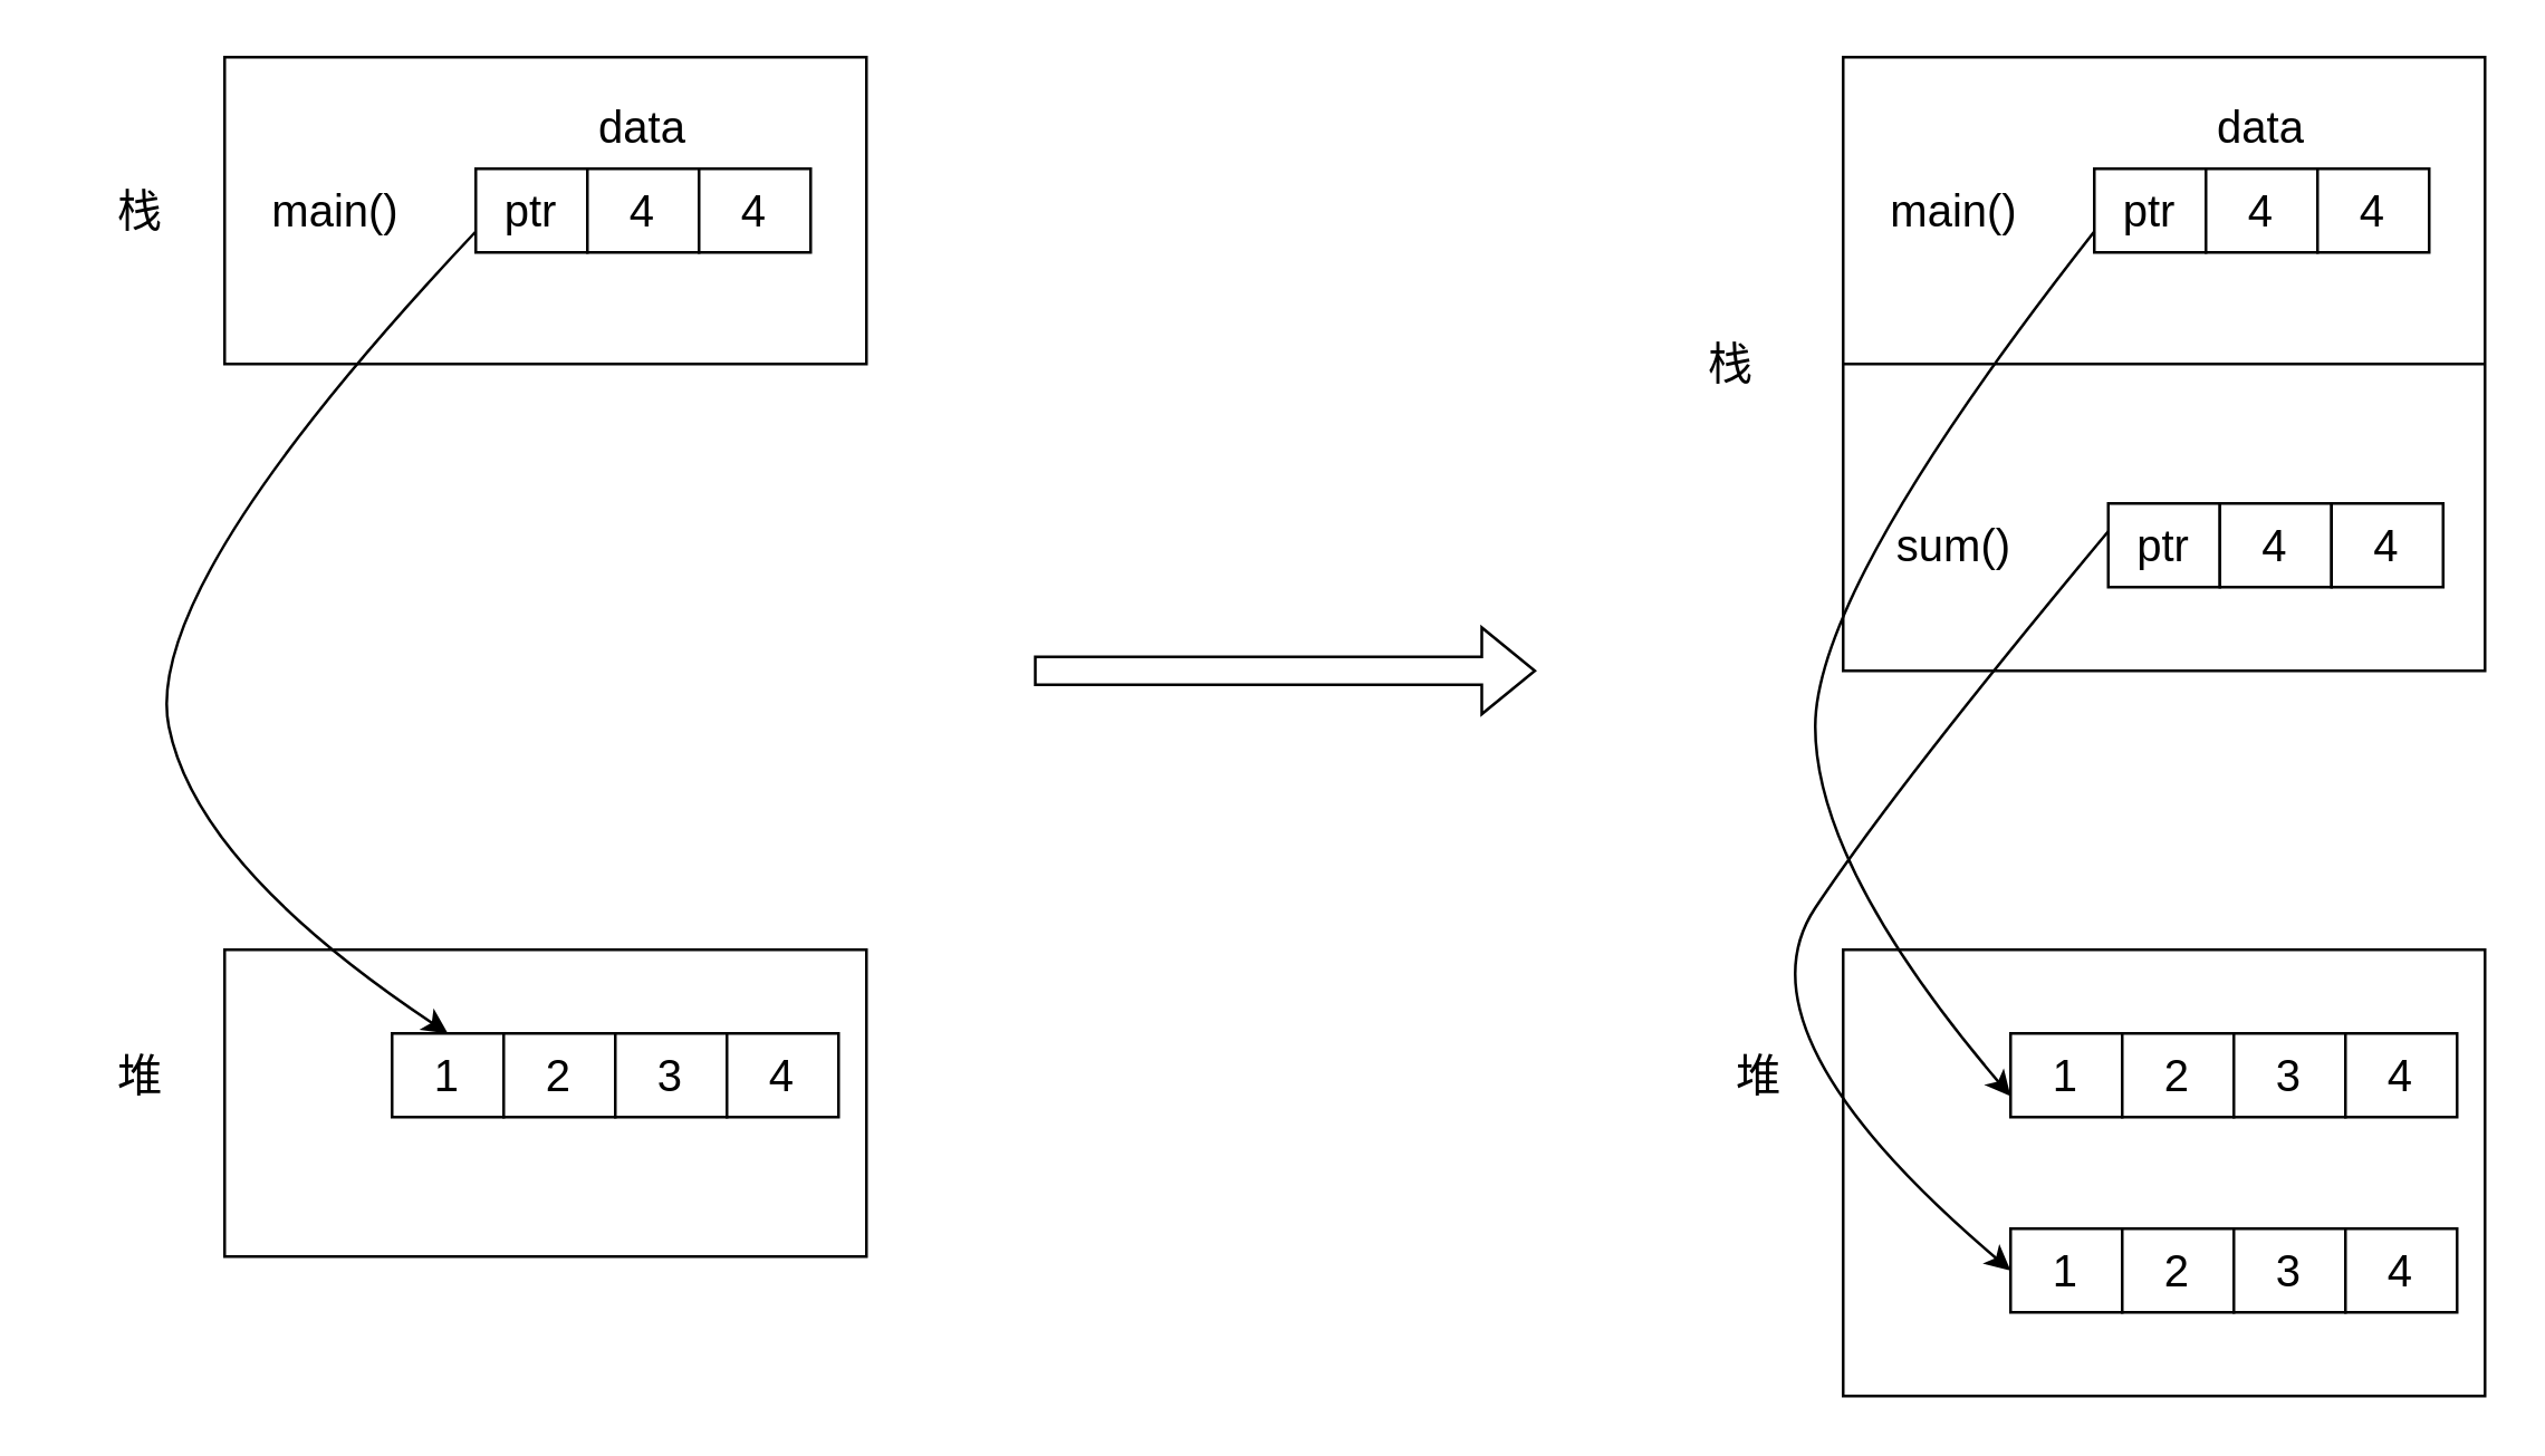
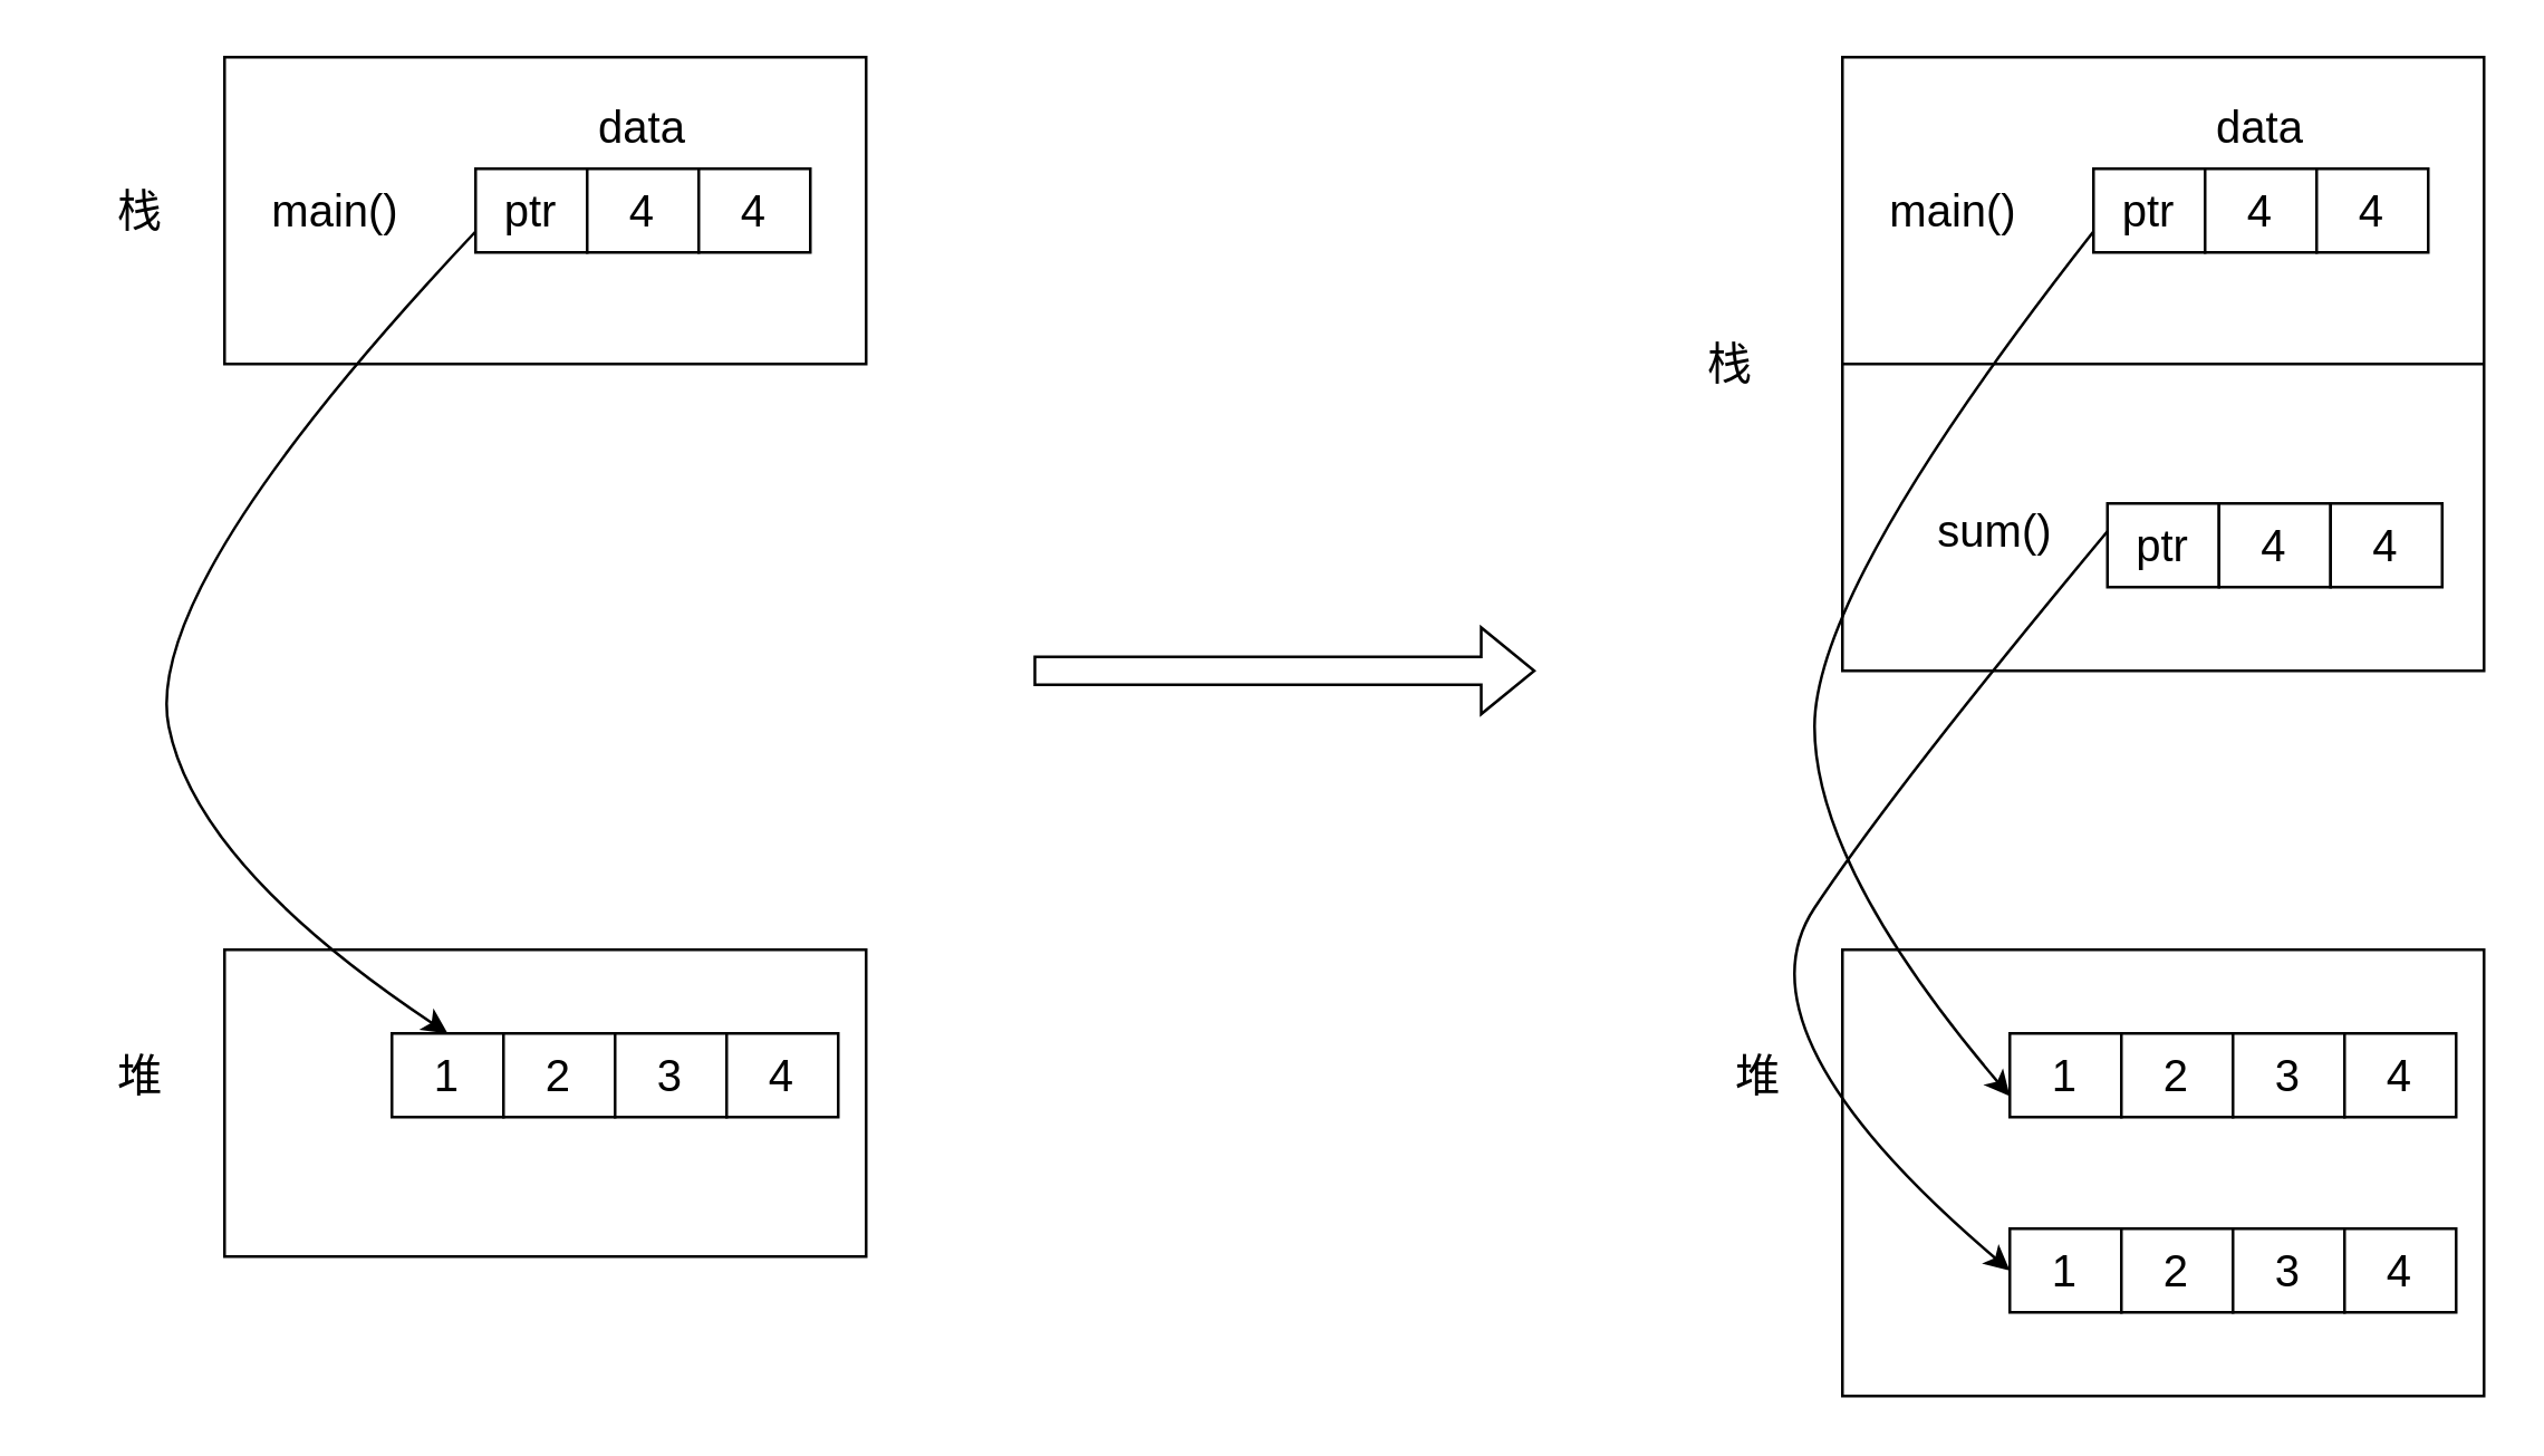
  <mxCell id="0" />
  <mxCell id="1" parent="0" />
  <mxCell id="2" value="" style="rounded=0;whiteSpace=wrap;html=1;" vertex="1" parent="1"><mxGeometry x="80" y="20" width="230" height="110" as="geometry" /></mxCell>
  <mxCell id="3" value="" style="rounded=0;whiteSpace=wrap;html=1;" vertex="1" parent="1"><mxGeometry x="80" y="340" width="230" height="110" as="geometry" /></mxCell>
  <mxCell id="4" value="&lt;font style=&quot;font-size: 16px;&quot;&gt;栈&lt;/font&gt;" style="text;html=1;strokeColor=none;fillColor=none;align=center;verticalAlign=middle;whiteSpace=wrap;rounded=0;" vertex="1" parent="1"><mxGeometry x="20" y="60" width="60" height="30" as="geometry" /></mxCell>
  <mxCell id="5" value="&lt;font style=&quot;font-size: 16px;&quot;&gt;堆&lt;/font&gt;" style="text;html=1;strokeColor=none;fillColor=none;align=center;verticalAlign=middle;whiteSpace=wrap;rounded=0;" vertex="1" parent="1"><mxGeometry x="20" y="370" width="60" height="30" as="geometry" /></mxCell>
  <mxCell id="6" value="main()" style="text;html=1;strokeColor=none;fillColor=none;align=center;verticalAlign=middle;whiteSpace=wrap;rounded=0;fontSize=16;" vertex="1" parent="1"><mxGeometry x="90" y="60" width="60" height="30" as="geometry" /></mxCell>
  <mxCell id="7" value="1" style="rounded=0;whiteSpace=wrap;html=1;fontSize=16;" vertex="1" parent="1"><mxGeometry x="140" y="370" width="40" height="30" as="geometry" /></mxCell>
  <mxCell id="8" value="2" style="rounded=0;whiteSpace=wrap;html=1;fontSize=16;" vertex="1" parent="1"><mxGeometry x="180" y="370" width="40" height="30" as="geometry" /></mxCell>
  <mxCell id="9" value="3" style="rounded=0;whiteSpace=wrap;html=1;fontSize=16;" vertex="1" parent="1"><mxGeometry x="220" y="370" width="40" height="30" as="geometry" /></mxCell>
  <mxCell id="10" value="4" style="rounded=0;whiteSpace=wrap;html=1;fontSize=16;" vertex="1" parent="1"><mxGeometry x="260" y="370" width="40" height="30" as="geometry" /></mxCell>
  <mxCell id="11" value="ptr" style="rounded=0;whiteSpace=wrap;html=1;fontSize=16;" vertex="1" parent="1"><mxGeometry x="170" y="60" width="40" height="30" as="geometry" /></mxCell>
  <mxCell id="12" value="4" style="rounded=0;whiteSpace=wrap;html=1;fontSize=16;" vertex="1" parent="1"><mxGeometry x="210" y="60" width="40" height="30" as="geometry" /></mxCell>
  <mxCell id="13" value="4" style="rounded=0;whiteSpace=wrap;html=1;fontSize=16;" vertex="1" parent="1"><mxGeometry x="250" y="60" width="40" height="30" as="geometry" /></mxCell>
  <mxCell id="14" value="data" style="text;html=1;strokeColor=none;fillColor=none;align=center;verticalAlign=middle;whiteSpace=wrap;rounded=0;fontSize=16;" vertex="1" parent="1"><mxGeometry x="200" y="30" width="60" height="30" as="geometry" /></mxCell>
  <mxCell id="15" value="" style="curved=1;endArrow=classic;html=1;rounded=0;fontSize=16;exitX=0;exitY=0.75;exitDx=0;exitDy=0;entryX=0.5;entryY=0;entryDx=0;entryDy=0;" edge="1" parent="1" source="11" target="7"><mxGeometry width="50" height="50" relative="1" as="geometry"><mxPoint x="-30" y="340" as="sourcePoint" /><mxPoint x="20" y="290" as="targetPoint" /><Array as="points"><mxPoint x="50" y="210" /><mxPoint x="70" y="310" /></Array></mxGeometry></mxCell>
  <mxCell id="16" value="" style="rounded=0;whiteSpace=wrap;html=1;" vertex="1" parent="1"><mxGeometry x="660" y="20" width="230" height="220" as="geometry" /></mxCell>
  <mxCell id="17" value="" style="rounded=0;whiteSpace=wrap;html=1;" vertex="1" parent="1"><mxGeometry x="660" y="340" width="230" height="160" as="geometry" /></mxCell>
  <mxCell id="18" value="&lt;font style=&quot;font-size: 16px;&quot;&gt;栈&lt;/font&gt;" style="text;html=1;strokeColor=none;fillColor=none;align=center;verticalAlign=middle;whiteSpace=wrap;rounded=0;" vertex="1" parent="1"><mxGeometry x="590" y="115" width="60" height="30" as="geometry" /></mxCell>
  <mxCell id="19" value="&lt;font style=&quot;font-size: 16px;&quot;&gt;堆&lt;/font&gt;" style="text;html=1;strokeColor=none;fillColor=none;align=center;verticalAlign=middle;whiteSpace=wrap;rounded=0;" vertex="1" parent="1"><mxGeometry x="600" y="370" width="60" height="30" as="geometry" /></mxCell>
  <mxCell id="20" value="" style="endArrow=none;html=1;rounded=0;fontSize=16;exitX=0;exitY=0.5;exitDx=0;exitDy=0;entryX=1;entryY=0.5;entryDx=0;entryDy=0;" edge="1" parent="1" source="16" target="16"><mxGeometry width="50" height="50" relative="1" as="geometry"><mxPoint x="710" y="130" as="sourcePoint" /><mxPoint x="760" y="80" as="targetPoint" /></mxGeometry></mxCell>
  <mxCell id="21" value="main()" style="text;html=1;strokeColor=none;fillColor=none;align=center;verticalAlign=middle;whiteSpace=wrap;rounded=0;fontSize=16;" vertex="1" parent="1"><mxGeometry x="670" y="60" width="60" height="30" as="geometry" /></mxCell>
- <mxCell id="22" value="sum()" style="text;html=1;strokeColor=none;fillColor=none;align=center;verticalAlign=middle;whiteSpace=wrap;rounded=0;fontSize=16;" vertex="1" parent="1"><mxGeometry x="670" y="180" width="60" height="30" as="geometry" /></mxCell>
+ <mxCell id="22" value="sum()" style="text;html=1;strokeColor=none;fillColor=none;align=center;verticalAlign=middle;whiteSpace=wrap;rounded=0;fontSize=16;" vertex="1" parent="1"><mxGeometry x="685" y="175" width="60" height="30" as="geometry" /></mxCell>
  <mxCell id="23" value="1" style="rounded=0;whiteSpace=wrap;html=1;fontSize=16;" vertex="1" parent="1"><mxGeometry x="720" y="370" width="40" height="30" as="geometry" /></mxCell>
  <mxCell id="24" value="2" style="rounded=0;whiteSpace=wrap;html=1;fontSize=16;" vertex="1" parent="1"><mxGeometry x="760" y="370" width="40" height="30" as="geometry" /></mxCell>
  <mxCell id="25" value="3" style="rounded=0;whiteSpace=wrap;html=1;fontSize=16;" vertex="1" parent="1"><mxGeometry x="800" y="370" width="40" height="30" as="geometry" /></mxCell>
  <mxCell id="26" value="4" style="rounded=0;whiteSpace=wrap;html=1;fontSize=16;" vertex="1" parent="1"><mxGeometry x="840" y="370" width="40" height="30" as="geometry" /></mxCell>
  <mxCell id="27" value="ptr" style="rounded=0;whiteSpace=wrap;html=1;fontSize=16;" vertex="1" parent="1"><mxGeometry x="750" y="60" width="40" height="30" as="geometry" /></mxCell>
  <mxCell id="28" value="4" style="rounded=0;whiteSpace=wrap;html=1;fontSize=16;" vertex="1" parent="1"><mxGeometry x="790" y="60" width="40" height="30" as="geometry" /></mxCell>
  <mxCell id="29" value="4" style="rounded=0;whiteSpace=wrap;html=1;fontSize=16;" vertex="1" parent="1"><mxGeometry x="830" y="60" width="40" height="30" as="geometry" /></mxCell>
  <mxCell id="30" value="data" style="text;html=1;strokeColor=none;fillColor=none;align=center;verticalAlign=middle;whiteSpace=wrap;rounded=0;fontSize=16;" vertex="1" parent="1"><mxGeometry x="780" y="30" width="60" height="30" as="geometry" /></mxCell>
  <mxCell id="31" value="ptr" style="rounded=0;whiteSpace=wrap;html=1;fontSize=16;" vertex="1" parent="1"><mxGeometry x="755" y="180" width="40" height="30" as="geometry" /></mxCell>
  <mxCell id="32" value="4" style="rounded=0;whiteSpace=wrap;html=1;fontSize=16;" vertex="1" parent="1"><mxGeometry x="795" y="180" width="40" height="30" as="geometry" /></mxCell>
  <mxCell id="33" value="4" style="rounded=0;whiteSpace=wrap;html=1;fontSize=16;" vertex="1" parent="1"><mxGeometry x="835" y="180" width="40" height="30" as="geometry" /></mxCell>
  <mxCell id="34" value="" style="curved=1;endArrow=classic;html=1;rounded=0;fontSize=16;exitX=0;exitY=0.75;exitDx=0;exitDy=0;entryX=0;entryY=0.75;entryDx=0;entryDy=0;" edge="1" parent="1" source="27" target="23"><mxGeometry width="50" height="50" relative="1" as="geometry"><mxPoint x="550" y="340" as="sourcePoint" /><mxPoint x="600" y="290" as="targetPoint" /><Array as="points"><mxPoint x="650" y="210" /><mxPoint x="650" y="310" /></Array></mxGeometry></mxCell>
  <mxCell id="35" value="" style="shape=flexArrow;endArrow=classic;html=1;rounded=0;fontSize=16;" edge="1" parent="1"><mxGeometry width="50" height="50" relative="1" as="geometry"><mxPoint x="370" y="240" as="sourcePoint" /><mxPoint x="550" y="240" as="targetPoint" /></mxGeometry></mxCell>
  <mxCell id="36" value="" style="curved=1;endArrow=classic;html=1;rounded=0;fontSize=16;exitX=0;exitY=0.75;exitDx=0;exitDy=0;entryX=0;entryY=0.5;entryDx=0;entryDy=0;" edge="1" parent="1" target="37"><mxGeometry width="50" height="50" relative="1" as="geometry"><mxPoint x="755" y="190" as="sourcePoint" /><mxPoint x="745" y="477.5" as="targetPoint" /><Array as="points"><mxPoint x="680" y="280" /><mxPoint x="620" y="370" /></Array></mxGeometry></mxCell>
  <mxCell id="37" value="1" style="rounded=0;whiteSpace=wrap;html=1;fontSize=16;" vertex="1" parent="1"><mxGeometry x="720" y="440" width="40" height="30" as="geometry" /></mxCell>
  <mxCell id="38" value="2" style="rounded=0;whiteSpace=wrap;html=1;fontSize=16;" vertex="1" parent="1"><mxGeometry x="760" y="440" width="40" height="30" as="geometry" /></mxCell>
  <mxCell id="39" value="3" style="rounded=0;whiteSpace=wrap;html=1;fontSize=16;" vertex="1" parent="1"><mxGeometry x="800" y="440" width="40" height="30" as="geometry" /></mxCell>
  <mxCell id="40" value="4" style="rounded=0;whiteSpace=wrap;html=1;fontSize=16;" vertex="1" parent="1"><mxGeometry x="840" y="440" width="40" height="30" as="geometry" /></mxCell>
